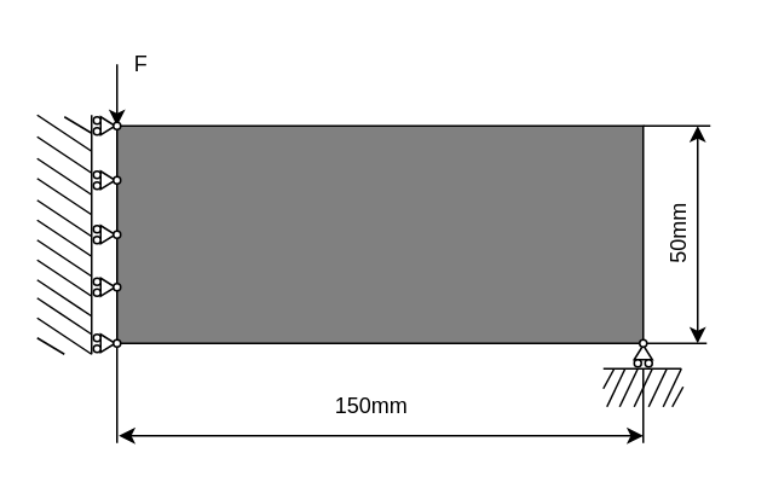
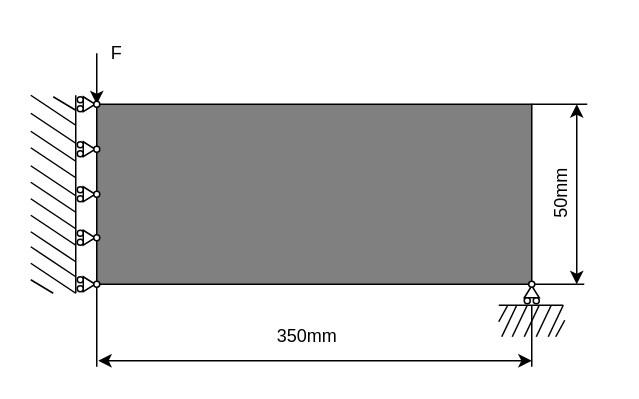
  <mxCell id="0" />
  <mxCell id="1" parent="0" />
  <mxCell id="2" value="" style="endArrow=none;html=1;rounded=0;" edge="1" parent="1"><mxGeometry width="50" height="50" relative="1" as="geometry"><mxPoint x="389" y="189" as="sourcePoint" /><mxPoint x="354" y="189" as="targetPoint" /></mxGeometry></mxCell>
  <mxCell id="3" value="" style="triangle;whiteSpace=wrap;html=1;direction=north;strokeWidth=1;" parent="1" vertex="1"><mxGeometry x="349" y="190" width="10" height="8" as="geometry" /></mxCell>
  <mxCell id="4" value="" style="rounded=0;whiteSpace=wrap;html=1;fillStyle=auto;fillColor=#808080;" parent="1" vertex="1"><mxGeometry x="64" y="69" width="290" height="120" as="geometry" /></mxCell>
  <mxCell id="5" value="" style="endArrow=none;html=1;rounded=0;" parent="1" edge="1"><mxGeometry width="50" height="50" relative="1" as="geometry"><mxPoint x="20" y="75" as="sourcePoint" /><mxPoint x="50" y="95" as="targetPoint" /></mxGeometry></mxCell>
  <mxCell id="6" value="" style="endArrow=none;html=1;rounded=0;" parent="1" edge="1"><mxGeometry width="50" height="50" relative="1" as="geometry"><mxPoint x="20" y="87" as="sourcePoint" /><mxPoint x="50" y="107" as="targetPoint" /></mxGeometry></mxCell>
  <mxCell id="7" value="" style="endArrow=none;html=1;rounded=0;" parent="1" edge="1"><mxGeometry width="50" height="50" relative="1" as="geometry"><mxPoint x="20" y="98" as="sourcePoint" /><mxPoint x="50" y="118" as="targetPoint" /></mxGeometry></mxCell>
  <mxCell id="8" value="" style="endArrow=none;html=1;rounded=0;" parent="1" edge="1"><mxGeometry width="50" height="50" relative="1" as="geometry"><mxPoint x="20" y="110" as="sourcePoint" /><mxPoint x="50" y="130" as="targetPoint" /></mxGeometry></mxCell>
  <mxCell id="9" value="" style="endArrow=none;html=1;rounded=0;" parent="1" edge="1"><mxGeometry width="50" height="50" relative="1" as="geometry"><mxPoint x="20" y="121" as="sourcePoint" /><mxPoint x="50" y="141" as="targetPoint" /></mxGeometry></mxCell>
  <mxCell id="10" value="" style="endArrow=none;html=1;rounded=0;" parent="1" edge="1"><mxGeometry width="50" height="50" relative="1" as="geometry"><mxPoint x="20" y="132" as="sourcePoint" /><mxPoint x="50" y="152" as="targetPoint" /></mxGeometry></mxCell>
  <mxCell id="11" value="" style="endArrow=none;html=1;rounded=0;" parent="1" edge="1"><mxGeometry width="50" height="50" relative="1" as="geometry"><mxPoint x="20" y="143" as="sourcePoint" /><mxPoint x="50" y="163" as="targetPoint" /></mxGeometry></mxCell>
  <mxCell id="12" value="" style="endArrow=none;html=1;rounded=0;" parent="1" edge="1"><mxGeometry width="50" height="50" relative="1" as="geometry"><mxPoint x="20" y="154" as="sourcePoint" /><mxPoint x="50" y="174" as="targetPoint" /></mxGeometry></mxCell>
  <mxCell id="13" value="" style="endArrow=none;html=1;rounded=0;" parent="1" edge="1"><mxGeometry width="50" height="50" relative="1" as="geometry"><mxPoint x="20" y="164" as="sourcePoint" /><mxPoint x="50" y="184" as="targetPoint" /></mxGeometry></mxCell>
  <mxCell id="14" value="" style="endArrow=none;html=1;rounded=0;" parent="1" edge="1"><mxGeometry width="50" height="50" relative="1" as="geometry"><mxPoint x="20" y="175" as="sourcePoint" /><mxPoint x="50" y="195" as="targetPoint" /></mxGeometry></mxCell>
  <mxCell id="15" value="" style="endArrow=none;html=1;rounded=0;startSize=6;" parent="1" edge="1"><mxGeometry width="50" height="50" relative="1" as="geometry"><mxPoint x="35" y="64" as="sourcePoint" /><mxPoint x="50" y="73" as="targetPoint" /></mxGeometry></mxCell>
  <mxCell id="16" value="" style="endArrow=none;html=1;rounded=0;startSize=6;" parent="1" edge="1"><mxGeometry width="50" height="50" relative="1" as="geometry"><mxPoint x="20" y="186" as="sourcePoint" /><mxPoint x="35" y="195" as="targetPoint" /></mxGeometry></mxCell>
  <mxCell id="17" value="" style="endArrow=classic;html=1;rounded=0;" parent="1" edge="1"><mxGeometry width="50" height="50" relative="1" as="geometry"><mxPoint x="64" y="35" as="sourcePoint" /><mxPoint x="64" y="69" as="targetPoint" /></mxGeometry></mxCell>
  <mxCell id="18" value="" style="endArrow=none;html=1;rounded=0;" parent="1" edge="1"><mxGeometry width="50" height="50" relative="1" as="geometry"><mxPoint x="50" y="195" as="sourcePoint" /><mxPoint x="50" y="63" as="targetPoint" /></mxGeometry></mxCell>
  <mxCell id="19" value="" style="ellipse;whiteSpace=wrap;html=1;aspect=fixed;strokeWidth=1;" parent="1" vertex="1"><mxGeometry x="352" y="187" width="4" height="4" as="geometry" /></mxCell>
  <mxCell id="20" value="" style="endArrow=none;html=1;rounded=0;" parent="1" edge="1"><mxGeometry width="50" height="50" relative="1" as="geometry"><mxPoint x="344" y="203" as="sourcePoint" /><mxPoint x="334" y="224" as="targetPoint" /></mxGeometry></mxCell>
  <mxCell id="21" value="" style="endArrow=none;html=1;rounded=0;" parent="1" edge="1"><mxGeometry width="50" height="50" relative="1" as="geometry"><mxPoint x="375" y="203" as="sourcePoint" /><mxPoint x="332" y="203" as="targetPoint" /></mxGeometry></mxCell>
  <mxCell id="22" value="" style="endArrow=none;html=1;rounded=0;" parent="1" edge="1"><mxGeometry width="50" height="50" relative="1" as="geometry"><mxPoint x="351" y="203" as="sourcePoint" /><mxPoint x="341" y="224" as="targetPoint" /></mxGeometry></mxCell>
  <mxCell id="23" value="" style="endArrow=none;html=1;rounded=0;" parent="1" edge="1"><mxGeometry width="50" height="50" relative="1" as="geometry"><mxPoint x="359" y="203" as="sourcePoint" /><mxPoint x="349" y="224" as="targetPoint" /></mxGeometry></mxCell>
  <mxCell id="24" value="" style="endArrow=none;html=1;rounded=0;" parent="1" edge="1"><mxGeometry width="50" height="50" relative="1" as="geometry"><mxPoint x="367" y="203" as="sourcePoint" /><mxPoint x="357" y="224" as="targetPoint" /></mxGeometry></mxCell>
  <mxCell id="25" value="" style="endArrow=none;html=1;rounded=0;startSize=6;" parent="1" edge="1"><mxGeometry width="50" height="50" relative="1" as="geometry"><mxPoint x="338" y="203" as="sourcePoint" /><mxPoint x="332" y="214" as="targetPoint" /></mxGeometry></mxCell>
  <mxCell id="26" value="" style="endArrow=none;html=1;rounded=0;" parent="1" edge="1"><mxGeometry width="50" height="50" relative="1" as="geometry"><mxPoint x="375" y="203" as="sourcePoint" /><mxPoint x="365" y="224" as="targetPoint" /></mxGeometry></mxCell>
  <mxCell id="27" value="" style="endArrow=none;html=1;rounded=0;startSize=6;" parent="1" edge="1"><mxGeometry width="50" height="50" relative="1" as="geometry"><mxPoint x="376" y="213" as="sourcePoint" /><mxPoint x="370" y="224" as="targetPoint" /></mxGeometry></mxCell>
  <mxCell id="28" value="" style="ellipse;whiteSpace=wrap;html=1;aspect=fixed;strokeWidth=1;" parent="1" vertex="1"><mxGeometry x="349" y="198" width="4" height="4" as="geometry" /></mxCell>
  <mxCell id="29" value="" style="ellipse;whiteSpace=wrap;html=1;aspect=fixed;strokeWidth=1;" parent="1" vertex="1"><mxGeometry x="355" y="198" width="4" height="4" as="geometry" /></mxCell>
  <mxCell id="30" value="" style="triangle;whiteSpace=wrap;html=1;direction=east;strokeWidth=1;" parent="1" vertex="1"><mxGeometry x="55" y="184" width="8" height="10" as="geometry" /></mxCell>
  <mxCell id="31" value="" style="ellipse;whiteSpace=wrap;html=1;aspect=fixed;strokeWidth=1;direction=south;" parent="1" vertex="1"><mxGeometry x="62" y="187" width="4" height="4" as="geometry" /></mxCell>
  <mxCell id="32" value="" style="ellipse;whiteSpace=wrap;html=1;aspect=fixed;strokeWidth=1;direction=south;" parent="1" vertex="1"><mxGeometry x="51" y="184" width="4" height="4" as="geometry" /></mxCell>
  <mxCell id="33" value="" style="ellipse;whiteSpace=wrap;html=1;aspect=fixed;strokeWidth=1;direction=south;" parent="1" vertex="1"><mxGeometry x="51" y="190" width="4" height="4" as="geometry" /></mxCell>
  <mxCell id="34" value="" style="triangle;whiteSpace=wrap;html=1;direction=east;strokeWidth=1;" parent="1" vertex="1"><mxGeometry x="55" y="153" width="8" height="10" as="geometry" /></mxCell>
  <mxCell id="35" value="" style="ellipse;whiteSpace=wrap;html=1;aspect=fixed;strokeWidth=1;direction=south;" parent="1" vertex="1"><mxGeometry x="62" y="156" width="4" height="4" as="geometry" /></mxCell>
  <mxCell id="36" value="" style="ellipse;whiteSpace=wrap;html=1;aspect=fixed;strokeWidth=1;direction=south;" parent="1" vertex="1"><mxGeometry x="51" y="153" width="4" height="4" as="geometry" /></mxCell>
  <mxCell id="37" value="" style="ellipse;whiteSpace=wrap;html=1;aspect=fixed;strokeWidth=1;direction=south;" parent="1" vertex="1"><mxGeometry x="51" y="159" width="4" height="4" as="geometry" /></mxCell>
  <mxCell id="38" value="" style="triangle;whiteSpace=wrap;html=1;direction=east;strokeWidth=1;" parent="1" vertex="1"><mxGeometry x="55" y="124" width="8" height="10" as="geometry" /></mxCell>
  <mxCell id="39" value="" style="ellipse;whiteSpace=wrap;html=1;aspect=fixed;strokeWidth=1;direction=south;" parent="1" vertex="1"><mxGeometry x="62" y="127" width="4" height="4" as="geometry" /></mxCell>
  <mxCell id="40" value="" style="ellipse;whiteSpace=wrap;html=1;aspect=fixed;strokeWidth=1;direction=south;" parent="1" vertex="1"><mxGeometry x="51" y="124" width="4" height="4" as="geometry" /></mxCell>
  <mxCell id="41" value="" style="ellipse;whiteSpace=wrap;html=1;aspect=fixed;strokeWidth=1;direction=south;" parent="1" vertex="1"><mxGeometry x="51" y="130" width="4" height="4" as="geometry" /></mxCell>
  <mxCell id="42" value="" style="triangle;whiteSpace=wrap;html=1;direction=east;strokeWidth=1;" parent="1" vertex="1"><mxGeometry x="55" y="94" width="8" height="10" as="geometry" /></mxCell>
  <mxCell id="43" value="" style="ellipse;whiteSpace=wrap;html=1;aspect=fixed;strokeWidth=1;direction=south;" parent="1" vertex="1"><mxGeometry x="62" y="97" width="4" height="4" as="geometry" /></mxCell>
  <mxCell id="44" value="" style="ellipse;whiteSpace=wrap;html=1;aspect=fixed;strokeWidth=1;direction=south;" parent="1" vertex="1"><mxGeometry x="51" y="94" width="4" height="4" as="geometry" /></mxCell>
  <mxCell id="45" value="" style="ellipse;whiteSpace=wrap;html=1;aspect=fixed;strokeWidth=1;direction=south;" parent="1" vertex="1"><mxGeometry x="51" y="100" width="4" height="4" as="geometry" /></mxCell>
  <mxCell id="46" value="" style="triangle;whiteSpace=wrap;html=1;direction=east;strokeWidth=1;" parent="1" vertex="1"><mxGeometry x="55" y="64" width="8" height="10" as="geometry" /></mxCell>
  <mxCell id="47" value="" style="ellipse;whiteSpace=wrap;html=1;aspect=fixed;strokeWidth=1;direction=south;" parent="1" vertex="1"><mxGeometry x="62" y="67" width="4" height="4" as="geometry" /></mxCell>
  <mxCell id="48" value="" style="ellipse;whiteSpace=wrap;html=1;aspect=fixed;strokeWidth=1;direction=south;" parent="1" vertex="1"><mxGeometry x="51" y="64" width="4" height="4" as="geometry" /></mxCell>
  <mxCell id="49" value="" style="ellipse;whiteSpace=wrap;html=1;aspect=fixed;strokeWidth=1;direction=south;" parent="1" vertex="1"><mxGeometry x="51" y="70" width="4" height="4" as="geometry" /></mxCell>
  <mxCell id="50" value="" style="endArrow=none;html=1;rounded=0;" parent="1" edge="1"><mxGeometry width="50" height="50" relative="1" as="geometry"><mxPoint x="20" y="63" as="sourcePoint" /><mxPoint x="50" y="83" as="targetPoint" /></mxGeometry></mxCell>
  <mxCell id="51" value="F" style="text;html=1;align=center;verticalAlign=middle;resizable=0;points=[];autosize=1;strokeColor=none;fillColor=none;" vertex="1" parent="1"><mxGeometry x="62" y="20" width="30" height="30" as="geometry" /></mxCell>
  <mxCell id="52" value="" style="endArrow=none;html=1;rounded=0;" edge="1" parent="1"><mxGeometry width="50" height="50" relative="1" as="geometry"><mxPoint x="64" y="244" as="sourcePoint" /><mxPoint x="64" y="191" as="targetPoint" /></mxGeometry></mxCell>
  <mxCell id="53" value="" style="endArrow=none;html=1;rounded=0;" edge="1" parent="1"><mxGeometry width="50" height="50" relative="1" as="geometry"><mxPoint x="354" y="244" as="sourcePoint" /><mxPoint x="354" y="203" as="targetPoint" /></mxGeometry></mxCell>
  <mxCell id="54" value="" style="endArrow=classic;startArrow=classic;html=1;rounded=0;" edge="1" parent="1"><mxGeometry width="50" height="50" relative="1" as="geometry"><mxPoint x="65" y="240" as="sourcePoint" /><mxPoint x="354" y="240" as="targetPoint" /></mxGeometry></mxCell>
- <mxCell id="55" value="150mm" style="text;html=1;align=center;verticalAlign=middle;resizable=0;points=[];autosize=1;strokeColor=none;fillColor=none;" vertex="1" parent="1"><mxGeometry x="174" y="209" width="60" height="30" as="geometry" /></mxCell>
+ <mxCell id="55" value="350mm" style="text;html=1;align=center;verticalAlign=middle;resizable=0;points=[];autosize=1;strokeColor=none;fillColor=none;" vertex="1" parent="1"><mxGeometry x="174" y="209" width="60" height="30" as="geometry" /></mxCell>
  <mxCell id="56" value="" style="endArrow=none;html=1;rounded=0;" edge="1" parent="1"><mxGeometry width="50" height="50" relative="1" as="geometry"><mxPoint x="391" y="69" as="sourcePoint" /><mxPoint x="354" y="69" as="targetPoint" /></mxGeometry></mxCell>
  <mxCell id="57" value="" style="endArrow=classic;startArrow=classic;html=1;rounded=0;" edge="1" parent="1"><mxGeometry width="50" height="50" relative="1" as="geometry"><mxPoint x="384" y="189" as="sourcePoint" /><mxPoint x="384" y="69" as="targetPoint" /></mxGeometry></mxCell>
  <mxCell id="58" value="50mm" style="text;html=1;align=center;verticalAlign=middle;resizable=0;points=[];autosize=1;strokeColor=none;fillColor=none;rotation=270;" vertex="1" parent="1"><mxGeometry x="344" y="114" width="60" height="30" as="geometry" /></mxCell>
